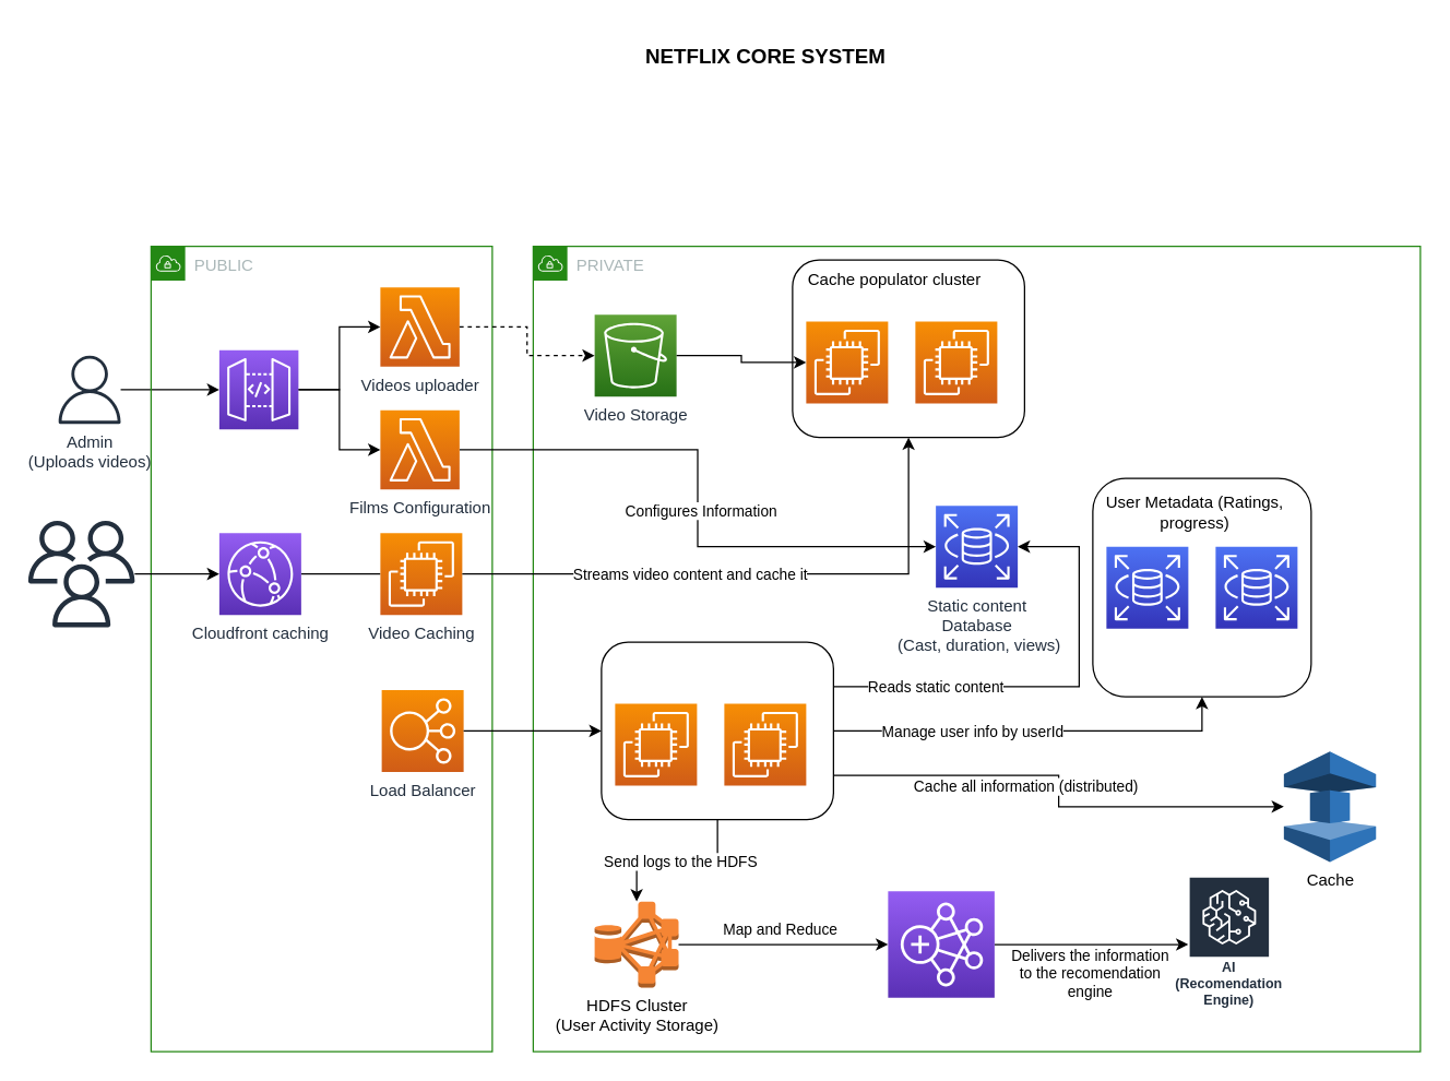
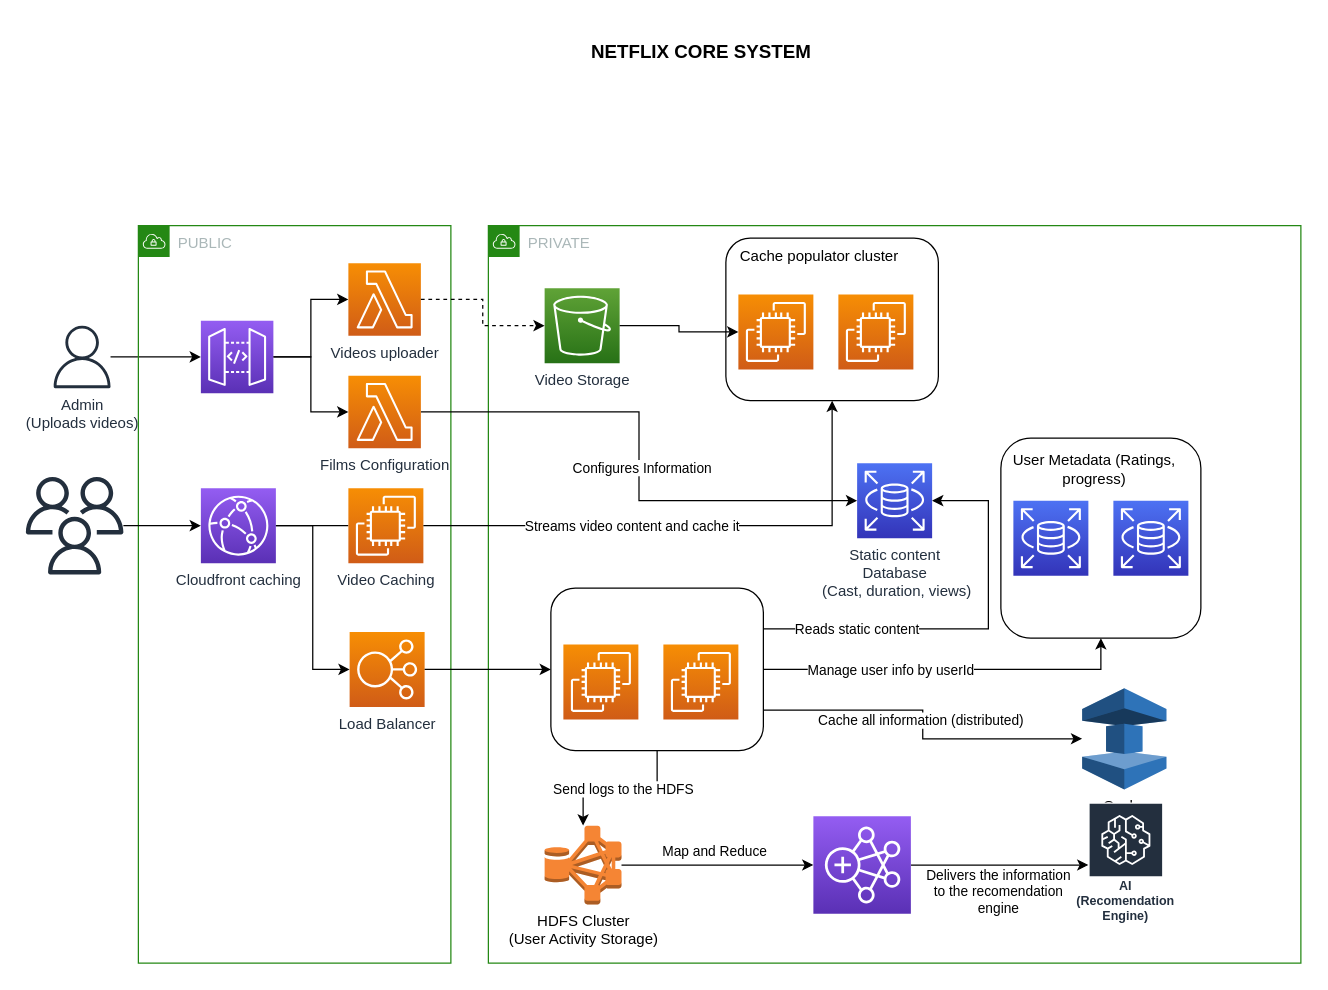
  <mxCell id="0" />
  <mxCell id="1" parent="0" />
  <mxCell id="2" value="NETFLIX CORE SYSTEM" style="text;html=1;strokeColor=none;fillColor=none;align=center;verticalAlign=middle;whiteSpace=wrap;rounded=0;fontStyle=1;fontSize=15;" vertex="1" parent="1"><mxGeometry x="460.5" y="20" width="199" height="40" as="geometry" /></mxCell>
  <mxCell id="3" style="edgeStyle=orthogonalEdgeStyle;rounded=0;orthogonalLoop=1;jettySize=auto;html=1;" edge="1" parent="1" source="4" target="7"><mxGeometry relative="1" as="geometry" /></mxCell>
  <mxCell id="4" value="&lt;div&gt;Admin &lt;br&gt;&lt;/div&gt;&lt;div&gt;(Uploads videos)&lt;/div&gt;" style="sketch=0;outlineConnect=0;fontColor=#232F3E;gradientColor=none;fillColor=#232F3D;strokeColor=none;dashed=0;verticalLabelPosition=bottom;verticalAlign=top;align=center;html=1;fontSize=12;fontStyle=0;aspect=fixed;pointerEvents=1;shape=mxgraph.aws4.user;" vertex="1" parent="1"><mxGeometry x="40" y="260" width="50" height="50" as="geometry" /></mxCell>
  <mxCell id="5" value="PUBLIC" style="points=[[0,0],[0.25,0],[0.5,0],[0.75,0],[1,0],[1,0.25],[1,0.5],[1,0.75],[1,1],[0.75,1],[0.5,1],[0.25,1],[0,1],[0,0.75],[0,0.5],[0,0.25]];outlineConnect=0;gradientColor=none;html=1;whiteSpace=wrap;fontSize=12;fontStyle=0;container=1;pointerEvents=0;collapsible=0;recursiveResize=0;shape=mxgraph.aws4.group;grIcon=mxgraph.aws4.group_vpc;strokeColor=#248814;fillColor=none;verticalAlign=top;align=left;spacingLeft=30;fontColor=#AAB7B8;dashed=0;" vertex="1" parent="1"><mxGeometry x="110" y="180" width="250" height="590" as="geometry" /></mxCell>
  <mxCell id="6" style="edgeStyle=orthogonalEdgeStyle;rounded=0;orthogonalLoop=1;jettySize=auto;html=1;" edge="1" parent="5" source="7" target="8"><mxGeometry relative="1" as="geometry" /></mxCell>
  <mxCell id="7" value="" style="sketch=0;points=[[0,0,0],[0.25,0,0],[0.5,0,0],[0.75,0,0],[1,0,0],[0,1,0],[0.25,1,0],[0.5,1,0],[0.75,1,0],[1,1,0],[0,0.25,0],[0,0.5,0],[0,0.75,0],[1,0.25,0],[1,0.5,0],[1,0.75,0]];outlineConnect=0;fontColor=#232F3E;gradientColor=#945DF2;gradientDirection=north;fillColor=#5A30B5;strokeColor=#ffffff;dashed=0;verticalLabelPosition=bottom;verticalAlign=top;align=center;html=1;fontSize=12;fontStyle=0;aspect=fixed;shape=mxgraph.aws4.resourceIcon;resIcon=mxgraph.aws4.api_gateway;" vertex="1" parent="5"><mxGeometry x="50" y="76" width="58" height="58" as="geometry" /></mxCell>
  <mxCell id="8" value="Videos uploader" style="sketch=0;points=[[0,0,0],[0.25,0,0],[0.5,0,0],[0.75,0,0],[1,0,0],[0,1,0],[0.25,1,0],[0.5,1,0],[0.75,1,0],[1,1,0],[0,0.25,0],[0,0.5,0],[0,0.75,0],[1,0.25,0],[1,0.5,0],[1,0.75,0]];outlineConnect=0;fontColor=#232F3E;gradientColor=#F78E04;gradientDirection=north;fillColor=#D05C17;strokeColor=#ffffff;dashed=0;verticalLabelPosition=bottom;verticalAlign=top;align=center;html=1;fontSize=12;fontStyle=0;aspect=fixed;shape=mxgraph.aws4.resourceIcon;resIcon=mxgraph.aws4.lambda;" vertex="1" parent="5"><mxGeometry x="168" y="30" width="58" height="58" as="geometry" /></mxCell>
  <mxCell id="9" style="edgeStyle=orthogonalEdgeStyle;rounded=0;orthogonalLoop=1;jettySize=auto;html=1;entryX=0;entryY=0.5;entryDx=0;entryDy=0;entryPerimeter=0;endArrow=none;" edge="1" parent="5" source="10" target="11"><mxGeometry relative="1" as="geometry" /></mxCell>
  <mxCell id="10" value="Cloudfront caching" style="sketch=0;points=[[0,0,0],[0.25,0,0],[0.5,0,0],[0.75,0,0],[1,0,0],[0,1,0],[0.25,1,0],[0.5,1,0],[0.75,1,0],[1,1,0],[0,0.25,0],[0,0.5,0],[0,0.75,0],[1,0.25,0],[1,0.5,0],[1,0.75,0]];outlineConnect=0;fontColor=#232F3E;gradientColor=#945DF2;gradientDirection=north;fillColor=#5A30B5;strokeColor=#ffffff;dashed=0;verticalLabelPosition=bottom;verticalAlign=top;align=center;html=1;fontSize=12;fontStyle=0;aspect=fixed;shape=mxgraph.aws4.resourceIcon;resIcon=mxgraph.aws4.cloudfront;" vertex="1" parent="5"><mxGeometry x="50" y="210" width="60" height="60" as="geometry" /></mxCell>
  <mxCell id="11" value="Video Caching" style="sketch=0;points=[[0,0,0],[0.25,0,0],[0.5,0,0],[0.75,0,0],[1,0,0],[0,1,0],[0.25,1,0],[0.5,1,0],[0.75,1,0],[1,1,0],[0,0.25,0],[0,0.5,0],[0,0.75,0],[1,0.25,0],[1,0.5,0],[1,0.75,0]];outlineConnect=0;fontColor=#232F3E;gradientColor=#F78E04;gradientDirection=north;fillColor=#D05C17;strokeColor=#ffffff;dashed=0;verticalLabelPosition=bottom;verticalAlign=top;align=center;html=1;fontSize=12;fontStyle=0;aspect=fixed;shape=mxgraph.aws4.resourceIcon;resIcon=mxgraph.aws4.ec2;" vertex="1" parent="5"><mxGeometry x="168" y="210" width="60" height="60" as="geometry" /></mxCell>
  <mxCell id="12" value="Load Balancer" style="sketch=0;points=[[0,0,0],[0.25,0,0],[0.5,0,0],[0.75,0,0],[1,0,0],[0,1,0],[0.25,1,0],[0.5,1,0],[0.75,1,0],[1,1,0],[0,0.25,0],[0,0.5,0],[0,0.75,0],[1,0.25,0],[1,0.5,0],[1,0.75,0]];outlineConnect=0;fontColor=#232F3E;gradientColor=#F78E04;gradientDirection=north;fillColor=#D05C17;strokeColor=#ffffff;dashed=0;verticalLabelPosition=bottom;verticalAlign=top;align=center;html=1;fontSize=12;fontStyle=0;aspect=fixed;shape=mxgraph.aws4.resourceIcon;resIcon=mxgraph.aws4.elastic_load_balancing;" vertex="1" parent="5"><mxGeometry x="169" y="325" width="60" height="60" as="geometry" /></mxCell>
+ <mxCell id="13" style="edgeStyle=orthogonalEdgeStyle;rounded=0;orthogonalLoop=1;jettySize=auto;html=1;entryX=0;entryY=0.5;entryDx=0;entryDy=0;entryPerimeter=0;" edge="1" parent="5" source="10" target="12"><mxGeometry relative="1" as="geometry"><mxPoint x="170" y="365" as="targetPoint" /></mxGeometry></mxCell>
  <mxCell id="14" value="&lt;div&gt;PRIVATE&lt;/div&gt;" style="points=[[0,0],[0.25,0],[0.5,0],[0.75,0],[1,0],[1,0.25],[1,0.5],[1,0.75],[1,1],[0.75,1],[0.5,1],[0.25,1],[0,1],[0,0.75],[0,0.5],[0,0.25]];outlineConnect=0;gradientColor=none;html=1;whiteSpace=wrap;fontSize=12;fontStyle=0;container=1;pointerEvents=0;collapsible=0;recursiveResize=0;shape=mxgraph.aws4.group;grIcon=mxgraph.aws4.group_vpc;strokeColor=#248814;fillColor=none;verticalAlign=top;align=left;spacingLeft=30;fontColor=#AAB7B8;dashed=0;" vertex="1" parent="1"><mxGeometry x="390" y="180" width="650" height="590" as="geometry" /></mxCell>
  <mxCell id="15" value="Video Storage" style="sketch=0;points=[[0,0,0],[0.25,0,0],[0.5,0,0],[0.75,0,0],[1,0,0],[0,1,0],[0.25,1,0],[0.5,1,0],[0.75,1,0],[1,1,0],[0,0.25,0],[0,0.5,0],[0,0.75,0],[1,0.25,0],[1,0.5,0],[1,0.75,0]];outlineConnect=0;fontColor=#232F3E;gradientColor=#60A337;gradientDirection=north;fillColor=#277116;strokeColor=#ffffff;dashed=0;verticalLabelPosition=bottom;verticalAlign=top;align=center;html=1;fontSize=12;fontStyle=0;aspect=fixed;shape=mxgraph.aws4.resourceIcon;resIcon=mxgraph.aws4.s3;" vertex="1" parent="14"><mxGeometry x="45" y="50" width="60" height="60" as="geometry" /></mxCell>
  <mxCell id="16" value="" style="rounded=1;whiteSpace=wrap;html=1;" vertex="1" parent="14"><mxGeometry x="190" y="10" width="170" height="130" as="geometry" /></mxCell>
  <mxCell id="17" value="" style="sketch=0;points=[[0,0,0],[0.25,0,0],[0.5,0,0],[0.75,0,0],[1,0,0],[0,1,0],[0.25,1,0],[0.5,1,0],[0.75,1,0],[1,1,0],[0,0.25,0],[0,0.5,0],[0,0.75,0],[1,0.25,0],[1,0.5,0],[1,0.75,0]];outlineConnect=0;fontColor=#232F3E;gradientColor=#F78E04;gradientDirection=north;fillColor=#D05C17;strokeColor=#ffffff;dashed=0;verticalLabelPosition=bottom;verticalAlign=top;align=center;html=1;fontSize=12;fontStyle=0;aspect=fixed;shape=mxgraph.aws4.resourceIcon;resIcon=mxgraph.aws4.ec2;" vertex="1" parent="14"><mxGeometry x="200" y="55" width="60" height="60" as="geometry" /></mxCell>
  <mxCell id="18" value="" style="sketch=0;points=[[0,0,0],[0.25,0,0],[0.5,0,0],[0.75,0,0],[1,0,0],[0,1,0],[0.25,1,0],[0.5,1,0],[0.75,1,0],[1,1,0],[0,0.25,0],[0,0.5,0],[0,0.75,0],[1,0.25,0],[1,0.5,0],[1,0.75,0]];outlineConnect=0;fontColor=#232F3E;gradientColor=#F78E04;gradientDirection=north;fillColor=#D05C17;strokeColor=#ffffff;dashed=0;verticalLabelPosition=bottom;verticalAlign=top;align=center;html=1;fontSize=12;fontStyle=0;aspect=fixed;shape=mxgraph.aws4.resourceIcon;resIcon=mxgraph.aws4.ec2;" vertex="1" parent="14"><mxGeometry x="280" y="55" width="60" height="60" as="geometry" /></mxCell>
  <mxCell id="19" value="Cache populator cluster" style="text;html=1;strokeColor=none;fillColor=none;align=center;verticalAlign=middle;whiteSpace=wrap;rounded=0;" vertex="1" parent="14"><mxGeometry x="190" y="10" width="150" height="30" as="geometry" /></mxCell>
  <mxCell id="20" style="edgeStyle=orthogonalEdgeStyle;rounded=0;orthogonalLoop=1;jettySize=auto;html=1;entryX=0;entryY=0.5;entryDx=0;entryDy=0;entryPerimeter=0;" edge="1" parent="14" source="15" target="17"><mxGeometry relative="1" as="geometry" /></mxCell>
- <mxCell id="21" value="Cache" style="outlineConnect=0;dashed=0;verticalLabelPosition=bottom;verticalAlign=top;align=center;html=1;shape=mxgraph.aws3.elasticache;fillColor=#2E73B8;gradientColor=none;" vertex="1" parent="14"><mxGeometry x="550" y="370" width="67.5" height="81" as="geometry" /></mxCell>
+ <mxCell id="21" value="Cache" style="outlineConnect=0;dashed=0;verticalLabelPosition=bottom;verticalAlign=top;align=center;html=1;shape=mxgraph.aws3.elasticache;fillColor=#2E73B8;gradientColor=none;" vertex="1" parent="14"><mxGeometry x="475" y="370" width="67.5" height="81" as="geometry" /></mxCell>
  <mxCell id="22" value="" style="rounded=1;whiteSpace=wrap;html=1;" vertex="1" parent="14"><mxGeometry x="410" y="170" width="160" height="160" as="geometry" /></mxCell>
  <mxCell id="23" value="" style="sketch=0;points=[[0,0,0],[0.25,0,0],[0.5,0,0],[0.75,0,0],[1,0,0],[0,1,0],[0.25,1,0],[0.5,1,0],[0.75,1,0],[1,1,0],[0,0.25,0],[0,0.5,0],[0,0.75,0],[1,0.25,0],[1,0.5,0],[1,0.75,0]];outlineConnect=0;fontColor=#232F3E;gradientColor=#4D72F3;gradientDirection=north;fillColor=#3334B9;strokeColor=#ffffff;dashed=0;verticalLabelPosition=bottom;verticalAlign=top;align=center;html=1;fontSize=12;fontStyle=0;aspect=fixed;shape=mxgraph.aws4.resourceIcon;resIcon=mxgraph.aws4.rds;" vertex="1" parent="14"><mxGeometry x="420" y="220" width="60" height="60" as="geometry" /></mxCell>
  <mxCell id="24" value="&lt;div&gt;Static content &lt;br&gt;&lt;/div&gt;&lt;div&gt;Database&lt;/div&gt;&amp;nbsp;(Cast, duration, views)" style="sketch=0;points=[[0,0,0],[0.25,0,0],[0.5,0,0],[0.75,0,0],[1,0,0],[0,1,0],[0.25,1,0],[0.5,1,0],[0.75,1,0],[1,1,0],[0,0.25,0],[0,0.5,0],[0,0.75,0],[1,0.25,0],[1,0.5,0],[1,0.75,0]];outlineConnect=0;fontColor=#232F3E;gradientColor=#4D72F3;gradientDirection=north;fillColor=#3334B9;strokeColor=#ffffff;dashed=0;verticalLabelPosition=bottom;verticalAlign=top;align=center;html=1;fontSize=12;fontStyle=0;aspect=fixed;shape=mxgraph.aws4.resourceIcon;resIcon=mxgraph.aws4.rds;" vertex="1" parent="14"><mxGeometry x="295" y="190" width="60" height="60" as="geometry" /></mxCell>
  <mxCell id="25" value="" style="sketch=0;points=[[0,0,0],[0.25,0,0],[0.5,0,0],[0.75,0,0],[1,0,0],[0,1,0],[0.25,1,0],[0.5,1,0],[0.75,1,0],[1,1,0],[0,0.25,0],[0,0.5,0],[0,0.75,0],[1,0.25,0],[1,0.5,0],[1,0.75,0]];outlineConnect=0;fontColor=#232F3E;gradientColor=#4D72F3;gradientDirection=north;fillColor=#3334B9;strokeColor=#ffffff;dashed=0;verticalLabelPosition=bottom;verticalAlign=top;align=center;html=1;fontSize=12;fontStyle=0;aspect=fixed;shape=mxgraph.aws4.resourceIcon;resIcon=mxgraph.aws4.rds;" vertex="1" parent="14"><mxGeometry x="500" y="220" width="60" height="60" as="geometry" /></mxCell>
  <mxCell id="26" value="User Metadata (Ratings, progress)" style="text;html=1;strokeColor=none;fillColor=none;align=center;verticalAlign=middle;whiteSpace=wrap;rounded=0;" vertex="1" parent="14"><mxGeometry x="410" y="180" width="150" height="30" as="geometry" /></mxCell>
  <mxCell id="27" style="edgeStyle=orthogonalEdgeStyle;rounded=0;orthogonalLoop=1;jettySize=auto;html=1;entryX=0;entryY=0.5;entryDx=0;entryDy=0;entryPerimeter=0;" edge="1" parent="14" source="29" target="32"><mxGeometry relative="1" as="geometry" /></mxCell>
  <mxCell id="28" value="Map and Reduce " style="edgeLabel;html=1;align=center;verticalAlign=middle;resizable=0;points=[];" vertex="1" connectable="0" parent="27"><mxGeometry x="-0.225" y="-2" relative="1" as="geometry"><mxPoint x="15" y="-13" as="offset" /></mxGeometry></mxCell>
  <mxCell id="29" value="&lt;div&gt;HDFS Cluster &lt;br&gt;&lt;/div&gt;&lt;div&gt;(User Activity Storage)&lt;/div&gt;" style="outlineConnect=0;dashed=0;verticalLabelPosition=bottom;verticalAlign=top;align=center;html=1;shape=mxgraph.aws3.hdfs_cluster;fillColor=#F58534;gradientColor=none;" vertex="1" parent="14"><mxGeometry x="45" y="480" width="61.5" height="63" as="geometry" /></mxCell>
  <mxCell id="30" style="edgeStyle=orthogonalEdgeStyle;rounded=0;orthogonalLoop=1;jettySize=auto;html=1;" edge="1" parent="14" source="32" target="33"><mxGeometry relative="1" as="geometry" /></mxCell>
  <mxCell id="31" value="&lt;div&gt;Delivers the information&lt;/div&gt;&lt;div&gt;to the recomendation&lt;/div&gt;&lt;div&gt;engine&lt;br&gt;&lt;/div&gt;" style="edgeLabel;html=1;align=center;verticalAlign=middle;resizable=0;points=[];" vertex="1" connectable="0" parent="30"><mxGeometry x="-0.03" relative="1" as="geometry"><mxPoint y="21" as="offset" /></mxGeometry></mxCell>
  <mxCell id="32" value="" style="sketch=0;points=[[0,0,0],[0.25,0,0],[0.5,0,0],[0.75,0,0],[1,0,0],[0,1,0],[0.25,1,0],[0.5,1,0],[0.75,1,0],[1,1,0],[0,0.25,0],[0,0.5,0],[0,0.75,0],[1,0.25,0],[1,0.5,0],[1,0.75,0]];outlineConnect=0;fontColor=#232F3E;gradientColor=#945DF2;gradientDirection=north;fillColor=#5A30B5;strokeColor=#ffffff;dashed=0;verticalLabelPosition=bottom;verticalAlign=top;align=center;html=1;fontSize=12;fontStyle=0;aspect=fixed;shape=mxgraph.aws4.resourceIcon;resIcon=mxgraph.aws4.emr;" vertex="1" parent="14"><mxGeometry x="260" y="472.5" width="78" height="78" as="geometry" /></mxCell>
  <mxCell id="33" value="AI (Recomendation Engine)" style="sketch=0;outlineConnect=0;fontColor=#232F3E;gradientColor=none;strokeColor=#ffffff;fillColor=#232F3E;dashed=0;verticalLabelPosition=middle;verticalAlign=bottom;align=center;html=1;whiteSpace=wrap;fontSize=10;fontStyle=1;spacing=3;shape=mxgraph.aws4.productIcon;prIcon=mxgraph.aws4.sagemaker;" vertex="1" parent="14"><mxGeometry x="480" y="461.5" width="60" height="100" as="geometry" /></mxCell>
  <mxCell id="34" style="edgeStyle=orthogonalEdgeStyle;rounded=0;orthogonalLoop=1;jettySize=auto;html=1;entryX=0;entryY=0.5;entryDx=0;entryDy=0;entryPerimeter=0;dashed=1;" edge="1" parent="1" source="8" target="15"><mxGeometry relative="1" as="geometry" /></mxCell>
  <mxCell id="35" style="edgeStyle=orthogonalEdgeStyle;rounded=0;orthogonalLoop=1;jettySize=auto;html=1;" edge="1" parent="1" source="36" target="10"><mxGeometry relative="1" as="geometry" /></mxCell>
  <mxCell id="36" value="" style="sketch=0;outlineConnect=0;fontColor=#232F3E;gradientColor=none;fillColor=#232F3D;strokeColor=none;dashed=0;verticalLabelPosition=bottom;verticalAlign=top;align=center;html=1;fontSize=12;fontStyle=0;aspect=fixed;pointerEvents=1;shape=mxgraph.aws4.users;" vertex="1" parent="1"><mxGeometry x="20" y="381" width="78" height="78" as="geometry" /></mxCell>
  <mxCell id="37" style="edgeStyle=orthogonalEdgeStyle;rounded=0;orthogonalLoop=1;jettySize=auto;html=1;entryX=0.5;entryY=1;entryDx=0;entryDy=0;" edge="1" parent="1" source="11" target="16"><mxGeometry relative="1" as="geometry" /></mxCell>
  <mxCell id="38" value="Streams video content and cache it" style="edgeLabel;html=1;align=center;verticalAlign=middle;resizable=0;points=[];" vertex="1" connectable="0" parent="37"><mxGeometry x="-0.223" relative="1" as="geometry"><mxPoint as="offset" /></mxGeometry></mxCell>
  <mxCell id="39" style="edgeStyle=orthogonalEdgeStyle;rounded=0;orthogonalLoop=1;jettySize=auto;html=1;exitX=1;exitY=0.75;exitDx=0;exitDy=0;" edge="1" parent="1" source="47" target="21"><mxGeometry relative="1" as="geometry" /></mxCell>
  <mxCell id="40" value="Cache all information (distributed)" style="edgeLabel;html=1;align=center;verticalAlign=middle;resizable=0;points=[];" vertex="1" connectable="0" parent="39"><mxGeometry x="-0.591" y="-2" relative="1" as="geometry"><mxPoint x="68" y="6" as="offset" /></mxGeometry></mxCell>
  <mxCell id="41" style="edgeStyle=orthogonalEdgeStyle;rounded=0;orthogonalLoop=1;jettySize=auto;html=1;exitX=1;exitY=0.25;exitDx=0;exitDy=0;entryX=1;entryY=0.5;entryDx=0;entryDy=0;entryPerimeter=0;" edge="1" parent="1" source="47" target="24"><mxGeometry relative="1" as="geometry"><mxPoint x="700" y="400" as="targetPoint" /><Array as="points"><mxPoint x="790" y="503" /><mxPoint x="790" y="400" /></Array></mxGeometry></mxCell>
  <mxCell id="42" value="Reads static content" style="edgeLabel;html=1;align=center;verticalAlign=middle;resizable=0;points=[];" vertex="1" connectable="0" parent="41"><mxGeometry x="-0.548" y="1" relative="1" as="geometry"><mxPoint y="1" as="offset" /></mxGeometry></mxCell>
  <mxCell id="43" style="edgeStyle=orthogonalEdgeStyle;rounded=0;orthogonalLoop=1;jettySize=auto;html=1;entryX=0.5;entryY=1;entryDx=0;entryDy=0;" edge="1" parent="1" source="47" target="22"><mxGeometry relative="1" as="geometry" /></mxCell>
  <mxCell id="44" value="Manage user info by userId" style="edgeLabel;html=1;align=center;verticalAlign=middle;resizable=0;points=[];" vertex="1" connectable="0" parent="43"><mxGeometry x="-0.315" relative="1" as="geometry"><mxPoint as="offset" /></mxGeometry></mxCell>
  <mxCell id="45" style="edgeStyle=orthogonalEdgeStyle;rounded=0;orthogonalLoop=1;jettySize=auto;html=1;" edge="1" parent="1" source="47" target="29"><mxGeometry relative="1" as="geometry" /></mxCell>
  <mxCell id="46" value="Send logs to the HDFS" style="edgeLabel;html=1;align=center;verticalAlign=middle;resizable=0;points=[];" vertex="1" connectable="0" parent="45"><mxGeometry x="-0.027" relative="1" as="geometry"><mxPoint as="offset" /></mxGeometry></mxCell>
  <mxCell id="47" value="" style="rounded=1;whiteSpace=wrap;html=1;" vertex="1" parent="1"><mxGeometry x="440" y="470" width="170" height="130" as="geometry" /></mxCell>
  <mxCell id="48" value="" style="sketch=0;points=[[0,0,0],[0.25,0,0],[0.5,0,0],[0.75,0,0],[1,0,0],[0,1,0],[0.25,1,0],[0.5,1,0],[0.75,1,0],[1,1,0],[0,0.25,0],[0,0.5,0],[0,0.75,0],[1,0.25,0],[1,0.5,0],[1,0.75,0]];outlineConnect=0;fontColor=#232F3E;gradientColor=#F78E04;gradientDirection=north;fillColor=#D05C17;strokeColor=#ffffff;dashed=0;verticalLabelPosition=bottom;verticalAlign=top;align=center;html=1;fontSize=12;fontStyle=0;aspect=fixed;shape=mxgraph.aws4.resourceIcon;resIcon=mxgraph.aws4.ec2;" vertex="1" parent="1"><mxGeometry x="450" y="515" width="60" height="60" as="geometry" /></mxCell>
  <mxCell id="49" value="" style="sketch=0;points=[[0,0,0],[0.25,0,0],[0.5,0,0],[0.75,0,0],[1,0,0],[0,1,0],[0.25,1,0],[0.5,1,0],[0.75,1,0],[1,1,0],[0,0.25,0],[0,0.5,0],[0,0.75,0],[1,0.25,0],[1,0.5,0],[1,0.75,0]];outlineConnect=0;fontColor=#232F3E;gradientColor=#F78E04;gradientDirection=north;fillColor=#D05C17;strokeColor=#ffffff;dashed=0;verticalLabelPosition=bottom;verticalAlign=top;align=center;html=1;fontSize=12;fontStyle=0;aspect=fixed;shape=mxgraph.aws4.resourceIcon;resIcon=mxgraph.aws4.ec2;" vertex="1" parent="1"><mxGeometry x="530" y="515" width="60" height="60" as="geometry" /></mxCell>
  <mxCell id="50" style="edgeStyle=orthogonalEdgeStyle;rounded=0;orthogonalLoop=1;jettySize=auto;html=1;entryX=0;entryY=0.5;entryDx=0;entryDy=0;" edge="1" parent="1" source="12" target="47"><mxGeometry relative="1" as="geometry" /></mxCell>
  <mxCell id="51" style="edgeStyle=orthogonalEdgeStyle;rounded=0;orthogonalLoop=1;jettySize=auto;html=1;entryX=0;entryY=0.5;entryDx=0;entryDy=0;entryPerimeter=0;" edge="1" parent="1" source="53" target="24"><mxGeometry relative="1" as="geometry" /></mxCell>
  <mxCell id="52" value="Configures Information" style="edgeLabel;html=1;align=center;verticalAlign=middle;resizable=0;points=[];" vertex="1" connectable="0" parent="51"><mxGeometry x="0.041" y="2" relative="1" as="geometry"><mxPoint as="offset" /></mxGeometry></mxCell>
  <mxCell id="53" value="Films Configuration" style="sketch=0;points=[[0,0,0],[0.25,0,0],[0.5,0,0],[0.75,0,0],[1,0,0],[0,1,0],[0.25,1,0],[0.5,1,0],[0.75,1,0],[1,1,0],[0,0.25,0],[0,0.5,0],[0,0.75,0],[1,0.25,0],[1,0.5,0],[1,0.75,0]];outlineConnect=0;fontColor=#232F3E;gradientColor=#F78E04;gradientDirection=north;fillColor=#D05C17;strokeColor=#ffffff;dashed=0;verticalLabelPosition=bottom;verticalAlign=top;align=center;html=1;fontSize=12;fontStyle=0;aspect=fixed;shape=mxgraph.aws4.resourceIcon;resIcon=mxgraph.aws4.lambda;" vertex="1" parent="1"><mxGeometry x="278" y="300" width="58" height="58" as="geometry" /></mxCell>
  <mxCell id="54" style="edgeStyle=orthogonalEdgeStyle;rounded=0;orthogonalLoop=1;jettySize=auto;html=1;entryX=0;entryY=0.5;entryDx=0;entryDy=0;entryPerimeter=0;" edge="1" parent="1" source="7" target="53"><mxGeometry relative="1" as="geometry" /></mxCell>
